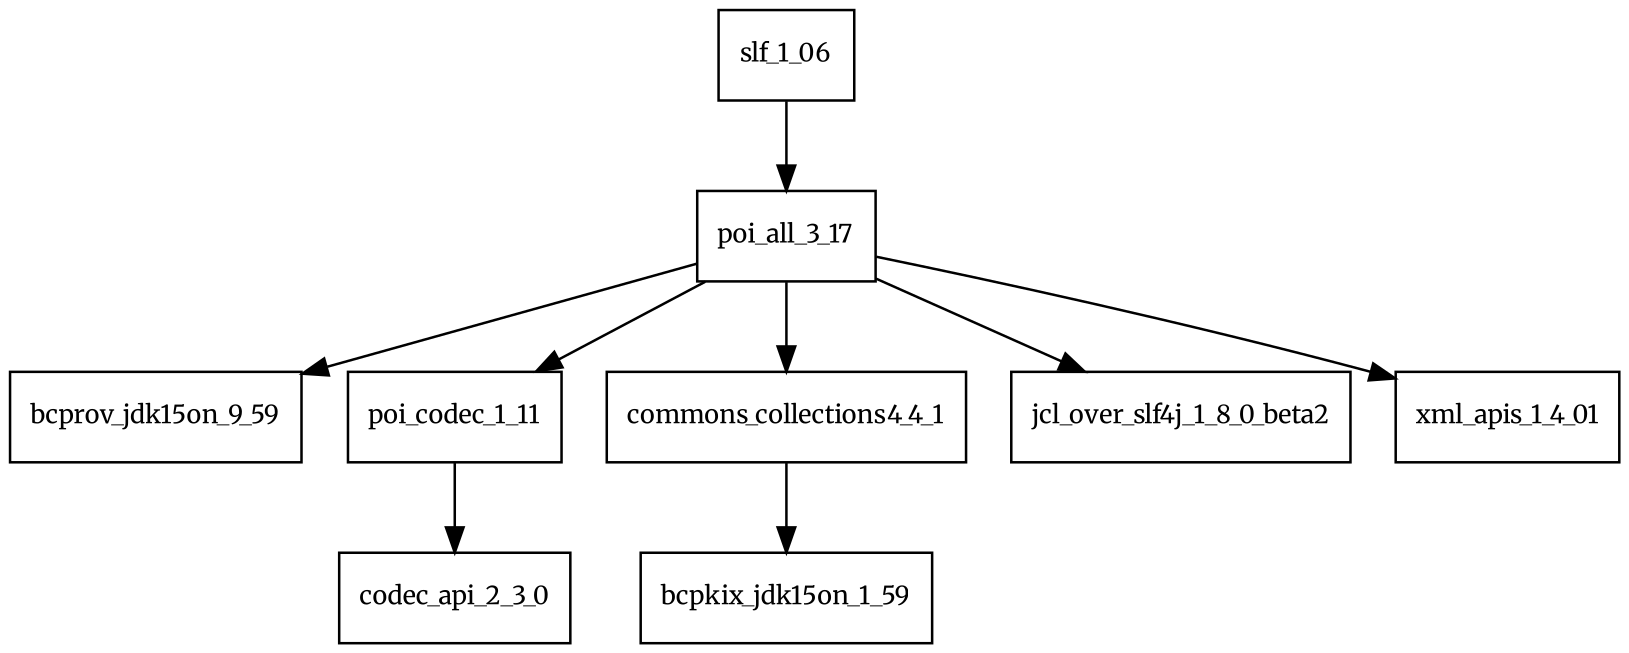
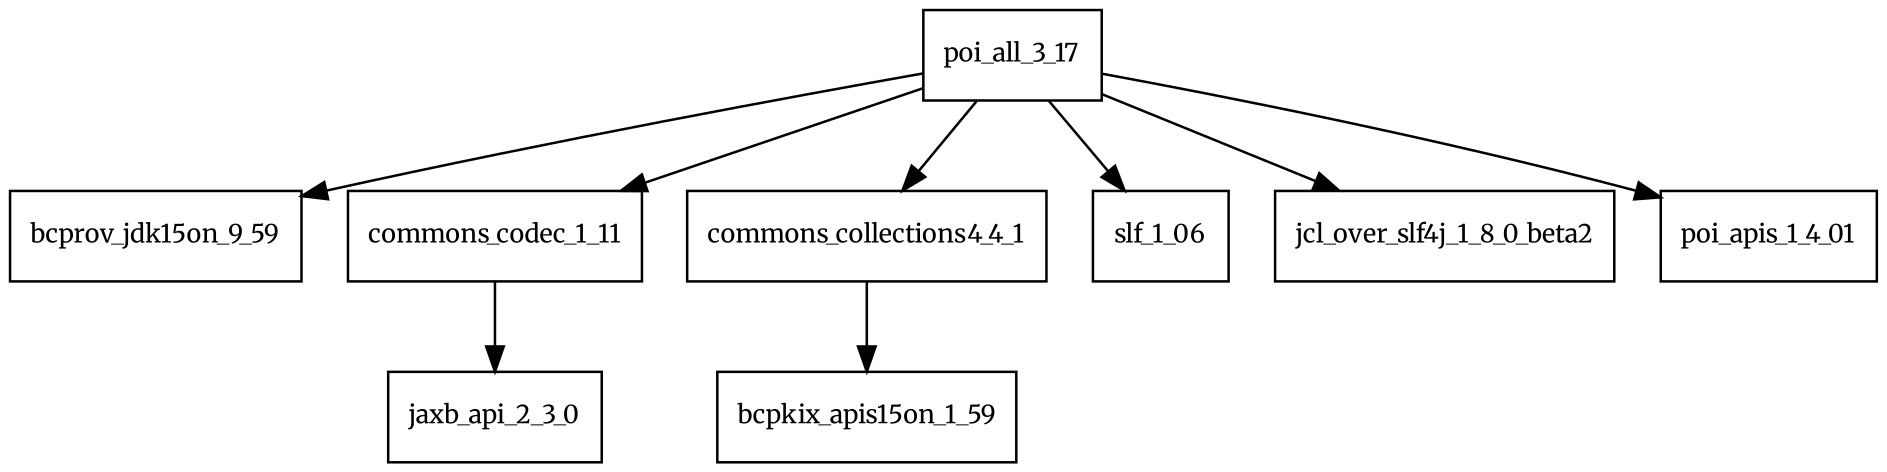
  digraph {
    fontname=Merriweather
    node [fontname=Merriweather fontsize=10.0 shape=box]
    edge [fontname=Merriweather]
    n1 [label=bcprov_jdk15on_9_59]
    poi_all_3_17
-   commons_codec_1_11 [label=poi_codec_1_11]
+   commons_codec_1_11
    commons_collections4_4_1
    n5 [label=slf_1_06]
    jcl_over_slf4j_1_8_0_beta2
-   xml_apis_1_4_01
-   jaxb_api_2_3_0 [label=codec_api_2_3_0]
-   bcpkix_jdk15on_1_59
+   xml_apis_1_4_01 [label=poi_apis_1_4_01]
+   jaxb_api_2_3_0
+   bcpkix_jdk15on_1_59 [label=bcpkix_apis15on_1_59]
    poi_all_3_17 -> n1
    poi_all_3_17 -> commons_codec_1_11
    poi_all_3_17 -> commons_collections4_4_1
-   n5 -> poi_all_3_17
+   poi_all_3_17 -> n5
    poi_all_3_17 -> jcl_over_slf4j_1_8_0_beta2
    poi_all_3_17 -> xml_apis_1_4_01
    commons_codec_1_11 -> jaxb_api_2_3_0
    commons_collections4_4_1 -> bcpkix_jdk15on_1_59
  }
